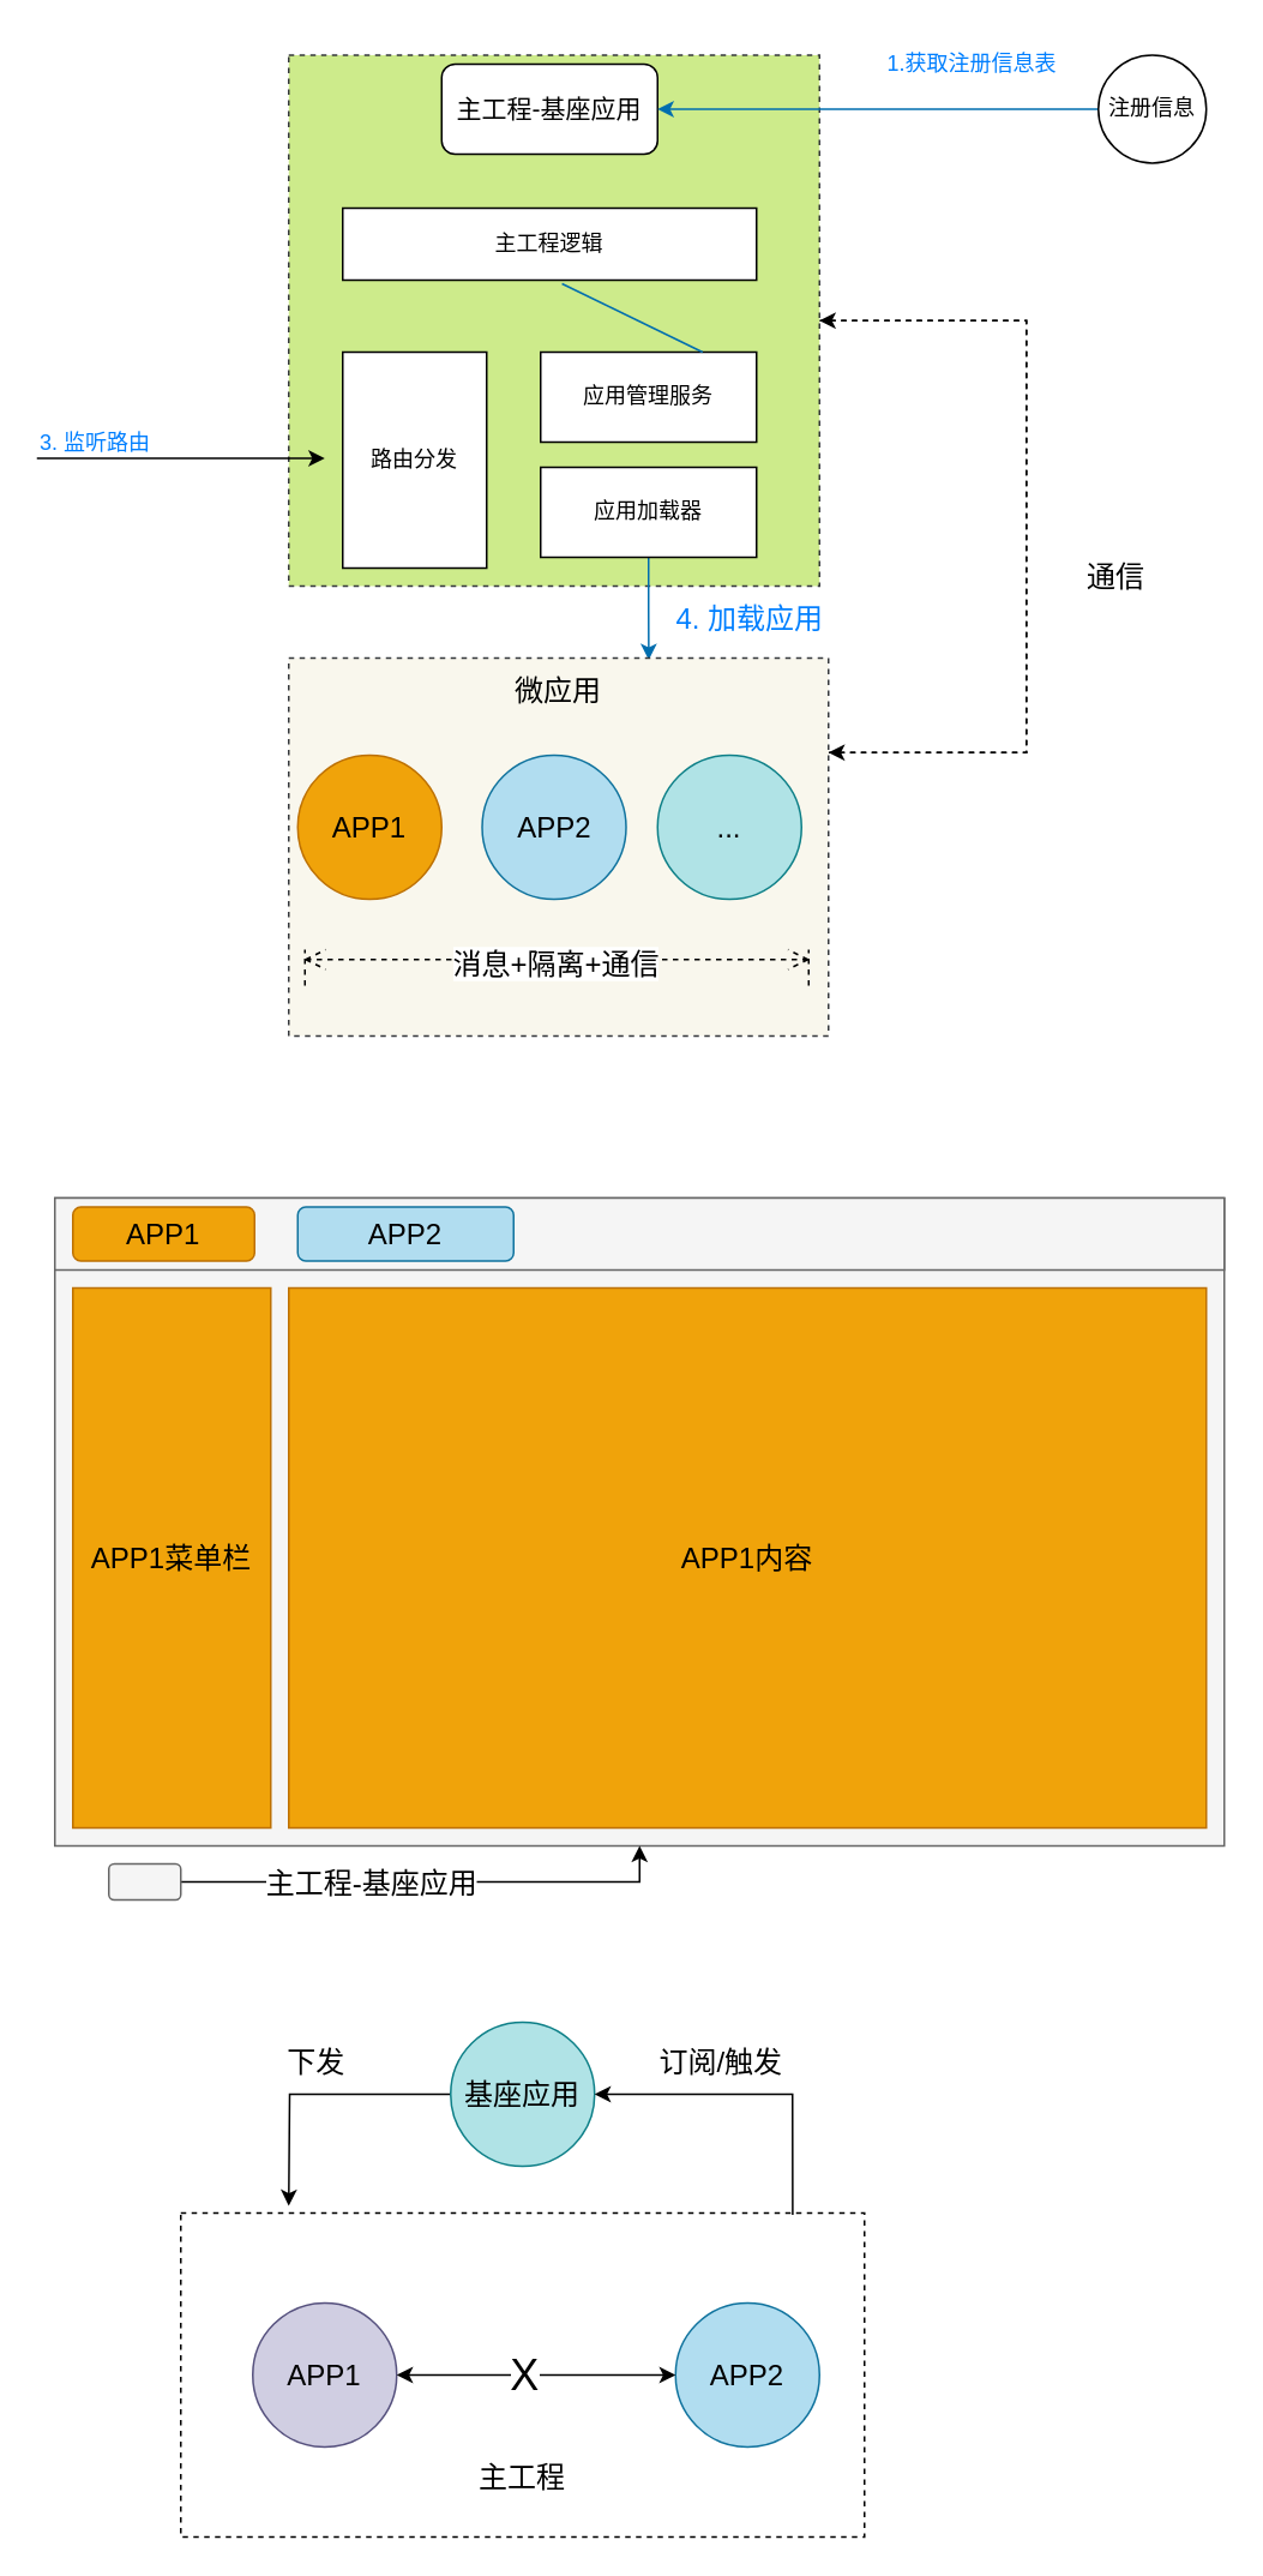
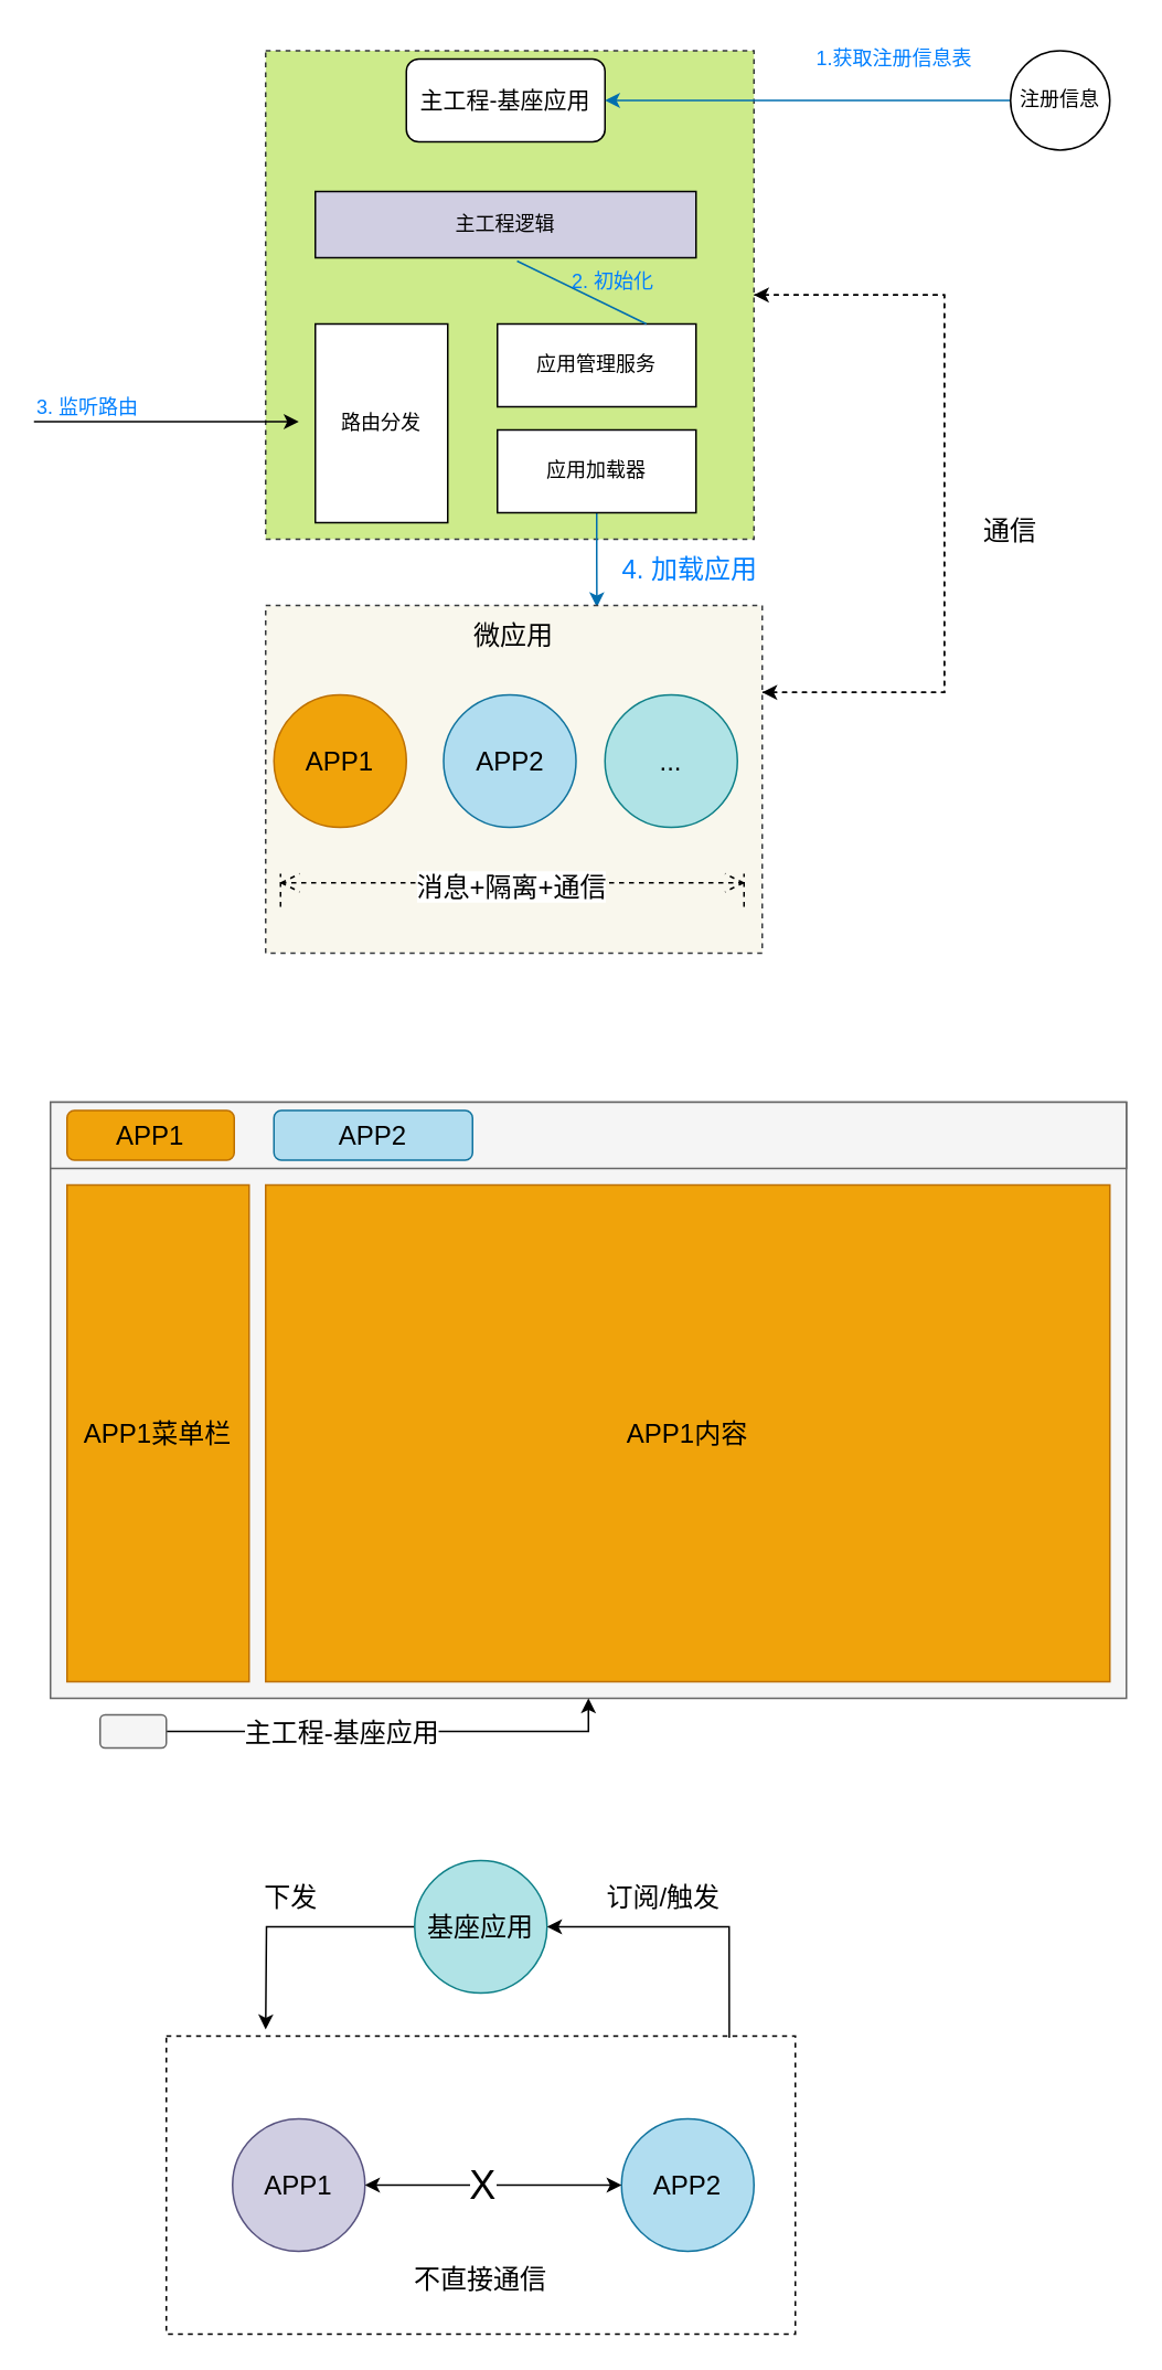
  <mxCell id="0" />
  <mxCell id="1" parent="0" />
  <mxCell id="2" style="edgeStyle=orthogonalEdgeStyle;rounded=0;orthogonalLoop=1;jettySize=auto;html=1;exitX=1;exitY=0.5;exitDx=0;exitDy=0;entryX=1;entryY=0.25;entryDx=0;entryDy=0;fontSize=16;fontColor=#000000;dashed=1;" parent="1" source="3" target="18" edge="1"><mxGeometry relative="1" as="geometry"><Array as="points"><mxPoint x="570" y="178" /><mxPoint x="570" y="418" /></Array></mxGeometry></mxCell>
  <mxCell id="3" value="" style="whiteSpace=wrap;html=1;aspect=fixed;fillColor=#cdeb8b;dashed=1;strokeColor=#36393d;" parent="1" vertex="1"><mxGeometry x="160" y="30" width="295" height="295" as="geometry" /></mxCell>
  <mxCell id="4" value="&lt;font style=&quot;font-size: 14px;&quot;&gt;主工程-基座应用&lt;/font&gt;" style="rounded=1;whiteSpace=wrap;html=1;" parent="1" vertex="1"><mxGeometry x="245" y="35" width="120" height="50" as="geometry" /></mxCell>
- <mxCell id="5" value="主工程逻辑" style="rounded=0;whiteSpace=wrap;html=1;" parent="1" vertex="1"><mxGeometry x="190" y="115" width="230" height="40" as="geometry" /></mxCell>
+ <mxCell id="5" value="主工程逻辑" style="rounded=0;whiteSpace=wrap;html=1;fillColor=#d0cee2;" parent="1" vertex="1"><mxGeometry x="190" y="115" width="230" height="40" as="geometry" /></mxCell>
  <mxCell id="6" value="应用管理服务" style="rounded=0;whiteSpace=wrap;html=1;" parent="1" vertex="1"><mxGeometry x="300" y="195" width="120" height="50" as="geometry" /></mxCell>
  <mxCell id="7" value="路由分发" style="rounded=0;whiteSpace=wrap;html=1;" parent="1" vertex="1"><mxGeometry x="190" y="195" width="80" height="120" as="geometry" /></mxCell>
  <mxCell id="8" style="edgeStyle=orthogonalEdgeStyle;rounded=0;orthogonalLoop=1;jettySize=auto;html=1;exitX=0.5;exitY=1;exitDx=0;exitDy=0;entryX=0.667;entryY=0.005;entryDx=0;entryDy=0;entryPerimeter=0;fontSize=16;fontColor=#000000;fillColor=#1ba1e2;strokeColor=#006EAF;" parent="1" source="9" target="18" edge="1"><mxGeometry relative="1" as="geometry" /></mxCell>
  <mxCell id="9" value="应用加载器" style="rounded=0;whiteSpace=wrap;html=1;" parent="1" vertex="1"><mxGeometry x="300" y="259" width="120" height="50" as="geometry" /></mxCell>
  <mxCell id="10" value="" style="endArrow=none;html=1;rounded=0;exitX=0.53;exitY=1.05;exitDx=0;exitDy=0;exitPerimeter=0;entryX=0.75;entryY=0;entryDx=0;entryDy=0;fillColor=#1ba1e2;strokeColor=#006EAF;" parent="1" source="5" target="6" edge="1"><mxGeometry width="50" height="50" relative="1" as="geometry"><mxPoint x="460" y="205" as="sourcePoint" /><mxPoint x="510" y="155" as="targetPoint" /></mxGeometry></mxCell>
+ <mxCell id="11" value="&lt;font color=&quot;#007fff&quot;&gt;2. 初始化&lt;/font&gt;" style="text;html=1;strokeColor=none;fillColor=none;align=center;verticalAlign=middle;whiteSpace=wrap;rounded=0;" parent="1" vertex="1"><mxGeometry x="340" y="155" width="60" height="30" as="geometry" /></mxCell>
  <mxCell id="12" style="edgeStyle=orthogonalEdgeStyle;rounded=0;orthogonalLoop=1;jettySize=auto;html=1;exitX=0;exitY=0.5;exitDx=0;exitDy=0;entryX=1;entryY=0.5;entryDx=0;entryDy=0;fontColor=#000000;fillColor=#1ba1e2;strokeColor=#006EAF;" parent="1" source="13" target="4" edge="1"><mxGeometry relative="1" as="geometry" /></mxCell>
  <mxCell id="13" value="&lt;font color=&quot;#000000&quot;&gt;注册信息&lt;/font&gt;" style="ellipse;whiteSpace=wrap;html=1;aspect=fixed;fontColor=#007FFF;fillColor=default;" parent="1" vertex="1"><mxGeometry x="610" y="30" width="60" height="60" as="geometry" /></mxCell>
  <mxCell id="14" value="&lt;font color=&quot;#007fff&quot;&gt;1.获取注册信息表&lt;/font&gt;" style="text;html=1;strokeColor=none;fillColor=none;align=center;verticalAlign=middle;whiteSpace=wrap;rounded=0;dashed=1;fontColor=#000000;" parent="1" vertex="1"><mxGeometry x="490" y="20" width="100" height="30" as="geometry" /></mxCell>
  <mxCell id="15" value="" style="endArrow=classic;html=1;rounded=0;fontColor=#007FFF;" parent="1" edge="1"><mxGeometry relative="1" as="geometry"><mxPoint x="20" y="254" as="sourcePoint" /><mxPoint x="180" y="254" as="targetPoint" /></mxGeometry></mxCell>
  <mxCell id="16" value="&lt;font style=&quot;font-size: 12px;&quot;&gt;3. 监听路由&lt;/font&gt;" style="edgeLabel;resizable=0;html=1;align=left;verticalAlign=bottom;dashed=1;fontColor=#007FFF;fillColor=none;" parent="15" connectable="0" vertex="1"><mxGeometry x="-1" relative="1" as="geometry" /></mxCell>
  <mxCell id="17" style="edgeStyle=orthogonalEdgeStyle;rounded=0;orthogonalLoop=1;jettySize=auto;html=1;exitX=1;exitY=0.25;exitDx=0;exitDy=0;fontSize=16;fontColor=#000000;entryX=1;entryY=0.5;entryDx=0;entryDy=0;dashed=1;" parent="1" source="18" target="3" edge="1"><mxGeometry relative="1" as="geometry"><mxPoint x="540" y="205" as="targetPoint" /><Array as="points"><mxPoint x="570" y="418" /><mxPoint x="570" y="178" /></Array></mxGeometry></mxCell>
  <mxCell id="18" value="" style="rounded=0;whiteSpace=wrap;html=1;dashed=1;fontSize=12;fillColor=#f9f7ed;strokeColor=#36393d;" parent="1" vertex="1"><mxGeometry x="160" y="365" width="300" height="210" as="geometry" /></mxCell>
  <mxCell id="19" value="&lt;font color=&quot;#000000&quot;&gt;&lt;span style=&quot;font-size: 16px;&quot;&gt;微应用&lt;/span&gt;&lt;/font&gt;" style="text;html=1;strokeColor=none;fillColor=none;align=center;verticalAlign=middle;whiteSpace=wrap;rounded=0;dashed=1;fontSize=14;fontColor=#007FFF;" parent="1" vertex="1"><mxGeometry x="280" y="368" width="60" height="30" as="geometry" /></mxCell>
  <mxCell id="20" value="APP1" style="ellipse;whiteSpace=wrap;html=1;aspect=fixed;fontSize=16;fillColor=#f0a30a;fontColor=#000000;strokeColor=#BD7000;" parent="1" vertex="1"><mxGeometry x="165" y="419" width="80" height="80" as="geometry" /></mxCell>
  <mxCell id="21" value="APP2" style="ellipse;whiteSpace=wrap;html=1;aspect=fixed;fontSize=16;fillColor=#b1ddf0;strokeColor=#10739e;" parent="1" vertex="1"><mxGeometry x="267.5" y="419" width="80" height="80" as="geometry" /></mxCell>
  <mxCell id="22" value="..." style="ellipse;whiteSpace=wrap;html=1;aspect=fixed;fontSize=16;fillColor=#b0e3e6;strokeColor=#0e8088;" parent="1" vertex="1"><mxGeometry x="365" y="419" width="80" height="80" as="geometry" /></mxCell>
  <mxCell id="23" value="&lt;span style=&quot;&quot;&gt;消息+隔离+通信&lt;/span&gt;" style="shape=dimension;direction=west;whiteSpace=wrap;html=1;align=center;points=[];verticalAlign=top;spacingTop=-8;labelBackgroundColor=#ffffff;dashed=1;fontSize=16;fontColor=#000000;fillColor=none;" parent="1" vertex="1"><mxGeometry x="169" y="527" width="280" height="20" as="geometry" /></mxCell>
- <mxCell id="24" value="通信" style="text;html=1;strokeColor=none;fillColor=none;align=center;verticalAlign=middle;whiteSpace=wrap;rounded=0;dashed=1;fontSize=16;fontColor=#000000;" parent="1" vertex="1"><mxGeometry x="590" y="305" width="60" height="30" as="geometry" /></mxCell>
+ <mxCell id="24" value="通信" style="text;html=1;strokeColor=none;fillColor=none;align=center;verticalAlign=middle;whiteSpace=wrap;rounded=0;dashed=1;fontSize=16;fontColor=#000000;" parent="1" vertex="1"><mxGeometry x="580" y="305" width="60" height="30" as="geometry" /></mxCell>
  <mxCell id="25" value="&lt;font color=&quot;#007fff&quot;&gt;4. 加载应用&lt;/font&gt;" style="text;html=1;align=center;verticalAlign=middle;resizable=0;points=[];autosize=1;strokeColor=none;fillColor=none;fontSize=16;fontColor=#000000;" parent="1" vertex="1"><mxGeometry x="366" y="333" width="100" height="20" as="geometry" /></mxCell>
  <mxCell id="26" value="" style="rounded=0;whiteSpace=wrap;html=1;fontSize=16;fillColor=#f5f5f5;strokeColor=#666666;fontColor=#333333;" parent="1" vertex="1"><mxGeometry x="30" y="665" width="650" height="360" as="geometry" /></mxCell>
  <mxCell id="27" value="APP1菜单栏" style="rounded=0;whiteSpace=wrap;html=1;fontSize=16;fillColor=#f0a30a;strokeColor=#BD7000;fontColor=#000000;" parent="1" vertex="1"><mxGeometry x="40" y="715" width="110" height="300" as="geometry" /></mxCell>
  <mxCell id="28" value="" style="rounded=0;whiteSpace=wrap;html=1;fontSize=16;fillColor=#f5f5f5;strokeColor=#666666;fontColor=#333333;" parent="1" vertex="1"><mxGeometry x="30" y="665" width="650" height="40" as="geometry" /></mxCell>
  <mxCell id="29" value="APP1内容" style="rounded=0;whiteSpace=wrap;html=1;fontSize=16;fillColor=#f0a30a;strokeColor=#BD7000;fontColor=#000000;" parent="1" vertex="1"><mxGeometry x="160" y="715" width="510" height="300" as="geometry" /></mxCell>
  <mxCell id="30" style="edgeStyle=orthogonalEdgeStyle;rounded=0;orthogonalLoop=1;jettySize=auto;html=1;exitX=1;exitY=0.5;exitDx=0;exitDy=0;entryX=0.5;entryY=1;entryDx=0;entryDy=0;fontSize=16;fontColor=#000000;" parent="1" source="32" target="26" edge="1"><mxGeometry relative="1" as="geometry" /></mxCell>
  <mxCell id="31" value="主工程-基座应用" style="edgeLabel;html=1;align=center;verticalAlign=middle;resizable=0;points=[];fontSize=16;fontColor=#000000;" parent="30" vertex="1" connectable="0"><mxGeometry x="-0.713" y="3" relative="1" as="geometry"><mxPoint x="66" y="3" as="offset" /></mxGeometry></mxCell>
  <mxCell id="32" value="" style="rounded=1;whiteSpace=wrap;html=1;fontSize=16;fontColor=#333333;fillColor=#f5f5f5;strokeColor=#666666;" parent="1" vertex="1"><mxGeometry x="60" y="1035" width="40" height="20" as="geometry" /></mxCell>
  <mxCell id="33" value="APP1" style="rounded=1;whiteSpace=wrap;html=1;fontSize=16;fillColor=#f0a30a;strokeColor=#BD7000;fontColor=#000000;" parent="1" vertex="1"><mxGeometry x="40" y="670" width="101" height="30" as="geometry" /></mxCell>
  <mxCell id="34" value="APP2" style="whiteSpace=wrap;html=1;fontSize=16;rounded=1;fillColor=#b1ddf0;strokeColor=#10739e;" parent="1" vertex="1"><mxGeometry x="165" y="670" width="120" height="30" as="geometry" /></mxCell>
  <mxCell id="35" value="" style="rounded=0;whiteSpace=wrap;html=1;fontSize=16;fontColor=#000000;fillColor=default;dashed=1;" parent="1" vertex="1"><mxGeometry x="100" y="1229" width="380" height="180" as="geometry" /></mxCell>
  <mxCell id="36" style="edgeStyle=orthogonalEdgeStyle;rounded=0;orthogonalLoop=1;jettySize=auto;html=1;exitX=0;exitY=0.5;exitDx=0;exitDy=0;fontSize=16;fontColor=#000000;" parent="1" source="37" edge="1"><mxGeometry relative="1" as="geometry"><mxPoint x="160" y="1225" as="targetPoint" /></mxGeometry></mxCell>
  <mxCell id="37" value="基座应用" style="ellipse;whiteSpace=wrap;html=1;aspect=fixed;fontSize=16;fillColor=#b0e3e6;strokeColor=#0e8088;" parent="1" vertex="1"><mxGeometry x="250" y="1123" width="80" height="80" as="geometry" /></mxCell>
  <mxCell id="38" value="APP1" style="ellipse;whiteSpace=wrap;html=1;aspect=fixed;fontSize=16;fillColor=#d0cee2;strokeColor=#56517e;" parent="1" vertex="1"><mxGeometry x="140" y="1279" width="80" height="80" as="geometry" /></mxCell>
  <mxCell id="39" value="APP2" style="ellipse;whiteSpace=wrap;html=1;aspect=fixed;fontSize=16;fillColor=#b1ddf0;strokeColor=#10739e;" parent="1" vertex="1"><mxGeometry x="375" y="1279" width="80" height="80" as="geometry" /></mxCell>
  <mxCell id="40" value="" style="endArrow=classic;startArrow=classic;html=1;rounded=0;fontSize=16;fontColor=#000000;exitX=1;exitY=0.5;exitDx=0;exitDy=0;entryX=0;entryY=0.5;entryDx=0;entryDy=0;" parent="1" source="38" target="39" edge="1"><mxGeometry width="50" height="50" relative="1" as="geometry"><mxPoint x="240" y="1345" as="sourcePoint" /><mxPoint x="290" y="1295" as="targetPoint" /></mxGeometry></mxCell>
  <mxCell id="41" value="X" style="edgeLabel;html=1;align=center;verticalAlign=middle;resizable=0;points=[];fontSize=24;fontColor=#000000;" parent="40" vertex="1" connectable="0"><mxGeometry x="-0.089" y="3" relative="1" as="geometry"><mxPoint x="-1" y="3" as="offset" /></mxGeometry></mxCell>
- <mxCell id="42" value="&lt;span style=&quot;font-size: 16px;&quot;&gt;主工程&lt;/span&gt;" style="text;html=1;strokeColor=none;fillColor=none;align=center;verticalAlign=middle;whiteSpace=wrap;rounded=0;dashed=1;fontSize=24;fontColor=#000000;" parent="1" vertex="1"><mxGeometry x="230" y="1359" width="120" height="30" as="geometry" /></mxCell>
+ <mxCell id="42" value="&lt;span style=&quot;font-size: 16px;&quot;&gt;不直接通信&lt;/span&gt;" style="text;html=1;strokeColor=none;fillColor=none;align=center;verticalAlign=middle;whiteSpace=wrap;rounded=0;dashed=1;fontSize=24;fontColor=#000000;" parent="1" vertex="1"><mxGeometry x="230" y="1359" width="120" height="30" as="geometry" /></mxCell>
  <mxCell id="43" value="" style="endArrow=classic;html=1;rounded=0;fontSize=16;fontColor=#000000;entryX=1;entryY=0.5;entryDx=0;entryDy=0;exitX=0.895;exitY=0.006;exitDx=0;exitDy=0;exitPerimeter=0;" parent="1" source="35" target="37" edge="1"><mxGeometry width="50" height="50" relative="1" as="geometry"><mxPoint x="414" y="1229" as="sourcePoint" /><mxPoint x="340" y="1165" as="targetPoint" /><Array as="points"><mxPoint x="440" y="1163" /></Array></mxGeometry></mxCell>
  <mxCell id="44" value="下发" style="text;html=1;align=center;verticalAlign=middle;resizable=0;points=[];autosize=1;strokeColor=none;fillColor=none;fontSize=16;fontColor=#000000;" parent="1" vertex="1"><mxGeometry x="150" y="1135" width="50" height="20" as="geometry" /></mxCell>
  <mxCell id="45" value="订阅/触发" style="text;html=1;align=center;verticalAlign=middle;resizable=0;points=[];autosize=1;strokeColor=none;fillColor=none;fontSize=16;fontColor=#000000;" parent="1" vertex="1"><mxGeometry x="360" y="1135" width="80" height="20" as="geometry" /></mxCell>
